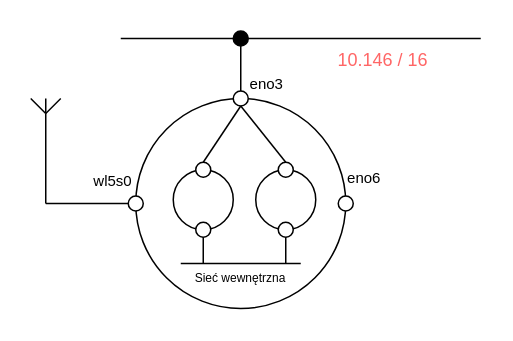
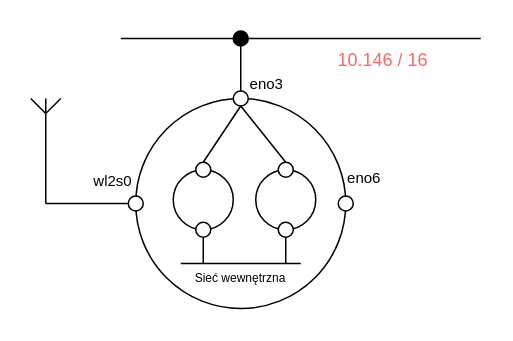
  <mxCell id="0" />
  <mxCell id="1" parent="0" />
  <mxCell id="2" value="" style="ellipse;whiteSpace=wrap;html=1;aspect=fixed;" parent="1" vertex="1"><mxGeometry x="90" y="65" width="140" height="140" as="geometry" /></mxCell>
  <mxCell id="3" value="" style="endArrow=none;html=1;" parent="1" source="6" edge="1"><mxGeometry width="50" height="50" relative="1" as="geometry"><mxPoint x="80" y="25" as="sourcePoint" /><mxPoint x="320" y="25" as="targetPoint" /></mxGeometry></mxCell>
  <mxCell id="4" value="10.146 / 16" style="text;html=1;strokeColor=none;fillColor=none;align=center;verticalAlign=middle;whiteSpace=wrap;rounded=0;fontColor=#FF6666;" parent="1" vertex="1"><mxGeometry x="210" y="30" width="90" height="20" as="geometry" /></mxCell>
  <mxCell id="5" value="" style="ellipse;whiteSpace=wrap;html=1;aspect=fixed;fontColor=#FF6666;" parent="1" vertex="1"><mxGeometry x="155" y="60" width="10" height="10" as="geometry" /></mxCell>
  <mxCell id="6" value="" style="ellipse;whiteSpace=wrap;html=1;aspect=fixed;fontColor=#FF6666;fillColor=#000000;" parent="1" vertex="1"><mxGeometry x="155" y="20" width="10" height="10" as="geometry" /></mxCell>
  <mxCell id="7" value="" style="endArrow=none;html=1;" parent="1" target="6" edge="1"><mxGeometry width="50" height="50" relative="1" as="geometry"><mxPoint x="80" y="25" as="sourcePoint" /><mxPoint x="320" y="25" as="targetPoint" /></mxGeometry></mxCell>
  <mxCell id="8" value="" style="endArrow=none;html=1;fontColor=#FF6666;" parent="1" source="5" target="6" edge="1"><mxGeometry width="50" height="50" relative="1" as="geometry"><mxPoint x="80" y="215" as="sourcePoint" /><mxPoint x="130" y="165" as="targetPoint" /></mxGeometry></mxCell>
  <mxCell id="9" value="eno3&lt;br style=&quot;font-size: 10px;&quot;&gt;" style="text;html=1;strokeColor=none;fillColor=none;align=center;verticalAlign=middle;whiteSpace=wrap;rounded=0;fontColor=#000000;fontSize=10;" parent="1" vertex="1"><mxGeometry x="155" y="45" width="45" height="20" as="geometry" /></mxCell>
  <mxCell id="10" value="" style="ellipse;whiteSpace=wrap;html=1;aspect=fixed;fontColor=#FF6666;" parent="1" vertex="1"><mxGeometry x="225" y="130" width="10" height="10" as="geometry" /></mxCell>
  <mxCell id="11" value="eno6&lt;br style=&quot;font-size: 10px&quot;&gt;" style="text;html=1;strokeColor=none;fillColor=none;align=center;verticalAlign=middle;whiteSpace=wrap;rounded=0;fontColor=#000000;fontSize=10;" parent="1" vertex="1"><mxGeometry x="220" y="107.5" width="45" height="20" as="geometry" /></mxCell>
  <mxCell id="12" value="" style="ellipse;whiteSpace=wrap;html=1;aspect=fixed;fillColor=none;fontSize=10;fontColor=#000000;" parent="1" vertex="1"><mxGeometry x="115" y="112.5" width="40" height="40" as="geometry" /></mxCell>
  <mxCell id="13" value="" style="ellipse;whiteSpace=wrap;html=1;aspect=fixed;fillColor=none;fontSize=10;fontColor=#000000;" parent="1" vertex="1"><mxGeometry x="170" y="112.5" width="40" height="40" as="geometry" /></mxCell>
  <mxCell id="14" value="" style="ellipse;whiteSpace=wrap;html=1;aspect=fixed;fontColor=#FF6666;" parent="1" vertex="1"><mxGeometry x="130" y="107.5" width="10" height="10" as="geometry" /></mxCell>
  <mxCell id="15" value="" style="ellipse;whiteSpace=wrap;html=1;aspect=fixed;fontColor=#FF6666;" parent="1" vertex="1"><mxGeometry x="185" y="107.5" width="10" height="10" as="geometry" /></mxCell>
  <mxCell id="16" value="" style="endArrow=none;html=1;fontSize=10;fontColor=#000000;entryX=0.5;entryY=1;entryDx=0;entryDy=0;exitX=0.5;exitY=0;exitDx=0;exitDy=0;" parent="1" source="14" target="5" edge="1"><mxGeometry width="50" height="50" relative="1" as="geometry"><mxPoint x="80" y="265" as="sourcePoint" /><mxPoint x="130" y="215" as="targetPoint" /></mxGeometry></mxCell>
  <mxCell id="17" value="" style="endArrow=none;html=1;fontSize=10;fontColor=#000000;entryX=0.5;entryY=1;entryDx=0;entryDy=0;exitX=0.5;exitY=0;exitDx=0;exitDy=0;" parent="1" source="15" target="5" edge="1"><mxGeometry width="50" height="50" relative="1" as="geometry"><mxPoint x="145.2" y="122.5" as="sourcePoint" /><mxPoint x="160" y="77.7" as="targetPoint" /></mxGeometry></mxCell>
  <mxCell id="18" value="" style="endArrow=none;html=1;fontSize=10;fontColor=#000000;" parent="1" edge="1"><mxGeometry width="50" height="50" relative="1" as="geometry"><mxPoint x="120" y="175" as="sourcePoint" /><mxPoint x="200" y="175" as="targetPoint" /></mxGeometry></mxCell>
  <mxCell id="19" value="" style="ellipse;whiteSpace=wrap;html=1;aspect=fixed;fontColor=#FF6666;" parent="1" vertex="1"><mxGeometry x="130" y="147.5" width="10" height="10" as="geometry" /></mxCell>
  <mxCell id="20" value="" style="ellipse;whiteSpace=wrap;html=1;aspect=fixed;fontColor=#FF6666;" parent="1" vertex="1"><mxGeometry x="185" y="147.5" width="10" height="10" as="geometry" /></mxCell>
  <mxCell id="21" value="" style="endArrow=none;html=1;fontSize=10;fontColor=#000000;entryX=0.5;entryY=1;entryDx=0;entryDy=0;" parent="1" target="19" edge="1"><mxGeometry width="50" height="50" relative="1" as="geometry"><mxPoint x="135" y="175" as="sourcePoint" /><mxPoint x="130" y="225" as="targetPoint" /></mxGeometry></mxCell>
  <mxCell id="22" value="" style="endArrow=none;html=1;fontSize=10;fontColor=#000000;entryX=0.5;entryY=1;entryDx=0;entryDy=0;" parent="1" target="20" edge="1"><mxGeometry width="50" height="50" relative="1" as="geometry"><mxPoint x="190" y="175" as="sourcePoint" /><mxPoint x="130" y="225" as="targetPoint" /></mxGeometry></mxCell>
  <mxCell id="23" value="Sieć wewnętrzna" style="text;html=1;strokeColor=none;fillColor=none;align=center;verticalAlign=middle;whiteSpace=wrap;rounded=0;fontSize=8;fontColor=#000000;" parent="1" vertex="1"><mxGeometry x="120" y="175" width="80" height="20" as="geometry" /></mxCell>
  <mxCell id="24" value="" style="ellipse;whiteSpace=wrap;html=1;aspect=fixed;fontColor=#FF6666;" parent="1" vertex="1"><mxGeometry x="85" y="130" width="10" height="10" as="geometry" /></mxCell>
  <mxCell id="25" value="" style="endArrow=none;html=1;fontSize=8;fontColor=#000000;entryX=0;entryY=0.5;entryDx=0;entryDy=0;" parent="1" target="24" edge="1"><mxGeometry width="50" height="50" relative="1" as="geometry"><mxPoint x="30" y="135" as="sourcePoint" /><mxPoint x="130" y="225" as="targetPoint" /></mxGeometry></mxCell>
  <mxCell id="26" value="" style="endArrow=none;html=1;fontSize=8;fontColor=#000000;" parent="1" edge="1"><mxGeometry width="50" height="50" relative="1" as="geometry"><mxPoint x="30" y="75" as="sourcePoint" /><mxPoint x="30" y="135" as="targetPoint" /></mxGeometry></mxCell>
  <mxCell id="27" value="" style="endArrow=none;html=1;fontSize=8;fontColor=#000000;" parent="1" edge="1"><mxGeometry width="50" height="50" relative="1" as="geometry"><mxPoint x="40" y="65" as="sourcePoint" /><mxPoint x="30" y="75" as="targetPoint" /></mxGeometry></mxCell>
  <mxCell id="28" value="" style="endArrow=none;html=1;fontSize=8;fontColor=#000000;" parent="1" edge="1"><mxGeometry width="50" height="50" relative="1" as="geometry"><mxPoint x="30" y="65" as="sourcePoint" /><mxPoint x="30" y="75" as="targetPoint" /></mxGeometry></mxCell>
  <mxCell id="29" value="" style="endArrow=none;html=1;fontSize=8;fontColor=#000000;" parent="1" edge="1"><mxGeometry width="50" height="50" relative="1" as="geometry"><mxPoint x="20" y="65" as="sourcePoint" /><mxPoint x="30" y="75" as="targetPoint" /></mxGeometry></mxCell>
- <mxCell id="30" value="wl5s0&lt;br style=&quot;font-size: 10px;&quot;&gt;" style="text;html=1;strokeColor=none;fillColor=none;align=center;verticalAlign=middle;whiteSpace=wrap;rounded=0;fontSize=10;fontColor=#000000;" parent="1" vertex="1"><mxGeometry x="55" y="110" width="40" height="20" as="geometry" /></mxCell>
+ <mxCell id="30" value="wl2s0&lt;br style=&quot;font-size: 10px;&quot;&gt;" style="text;html=1;strokeColor=none;fillColor=none;align=center;verticalAlign=middle;whiteSpace=wrap;rounded=0;fontSize=10;fontColor=#000000;" parent="1" vertex="1"><mxGeometry x="55" y="110" width="40" height="20" as="geometry" /></mxCell>
